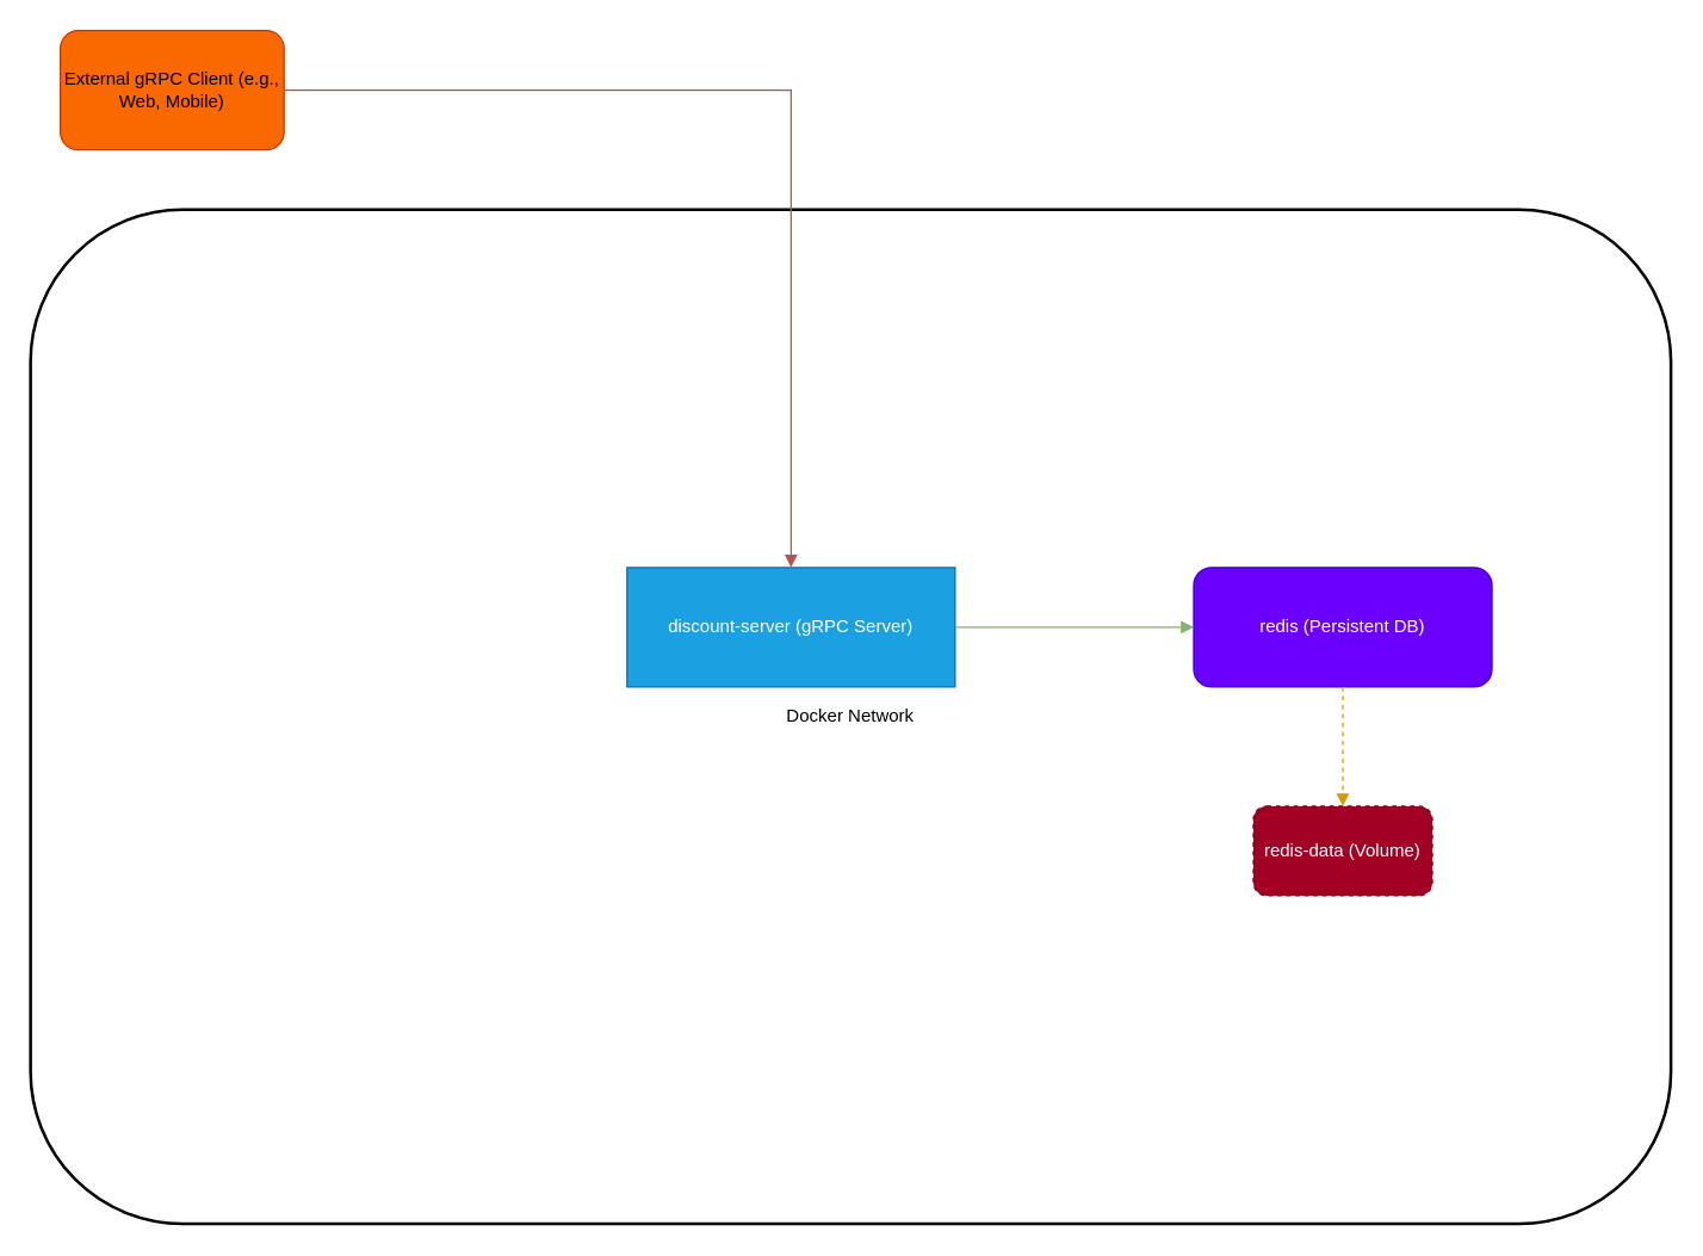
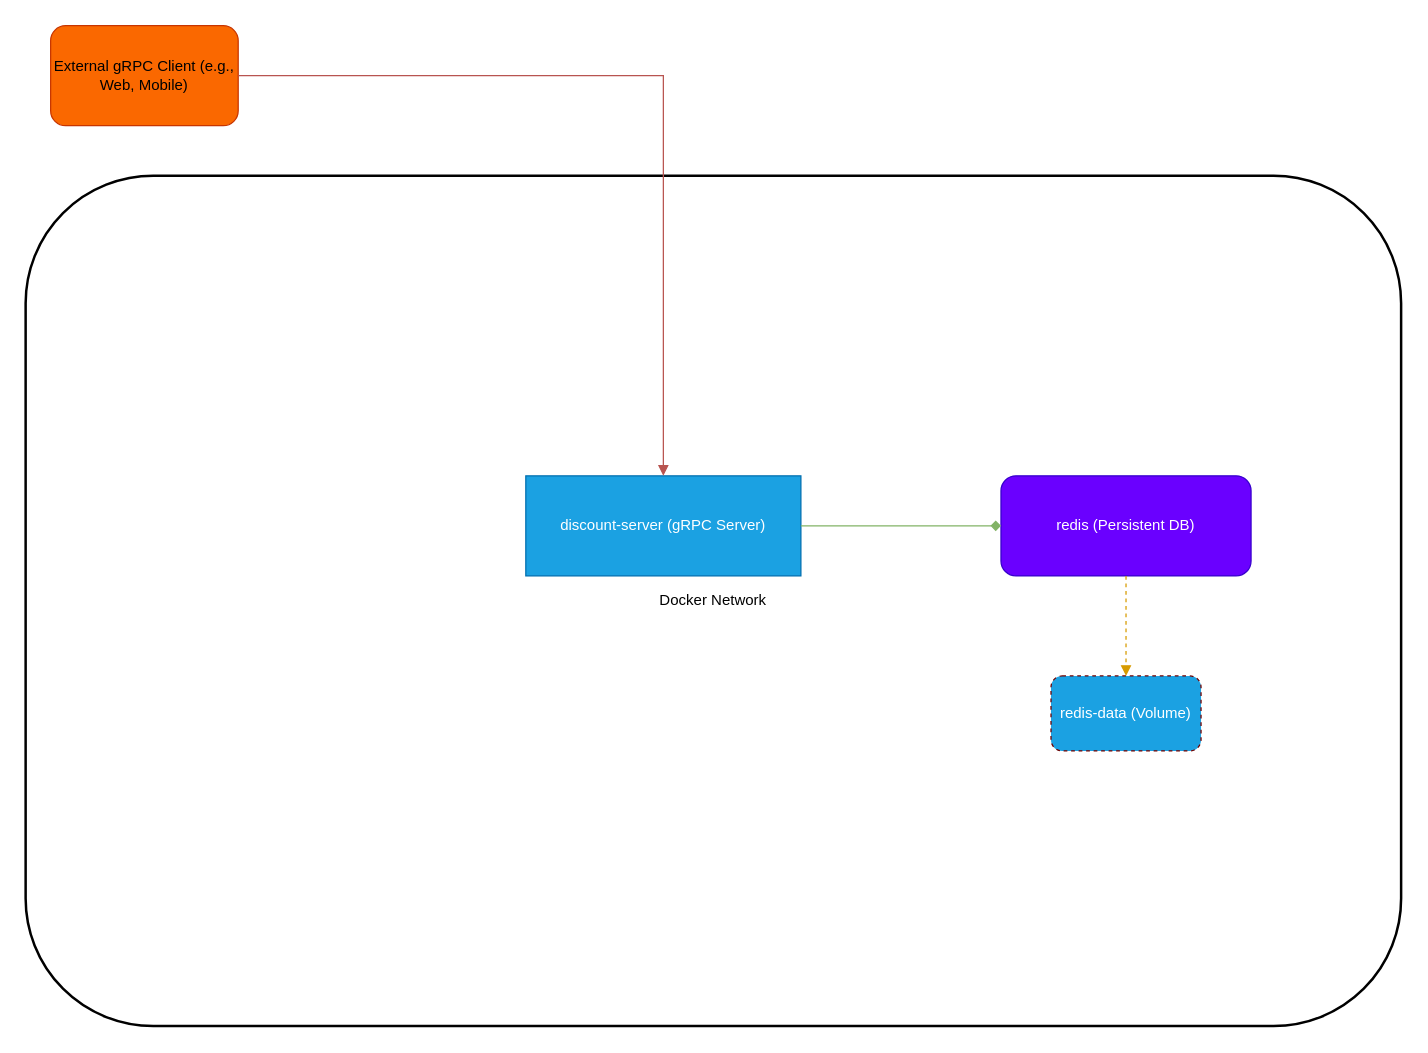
  <mxCell id="0" />
  <mxCell id="1" parent="0" />
  <mxCell id="2" value="External gRPC Client (e.g., Web, Mobile)" style="rounded=1;whiteSpace=wrap;html=1;fillColor=#fa6800;strokeColor=#C73500;fontColor=#000000;" parent="1" vertex="1"><mxGeometry x="40" y="20" width="150" height="80" as="geometry" /></mxCell>
  <mxCell id="3" value="Docker Network" style="rounded=1;whiteSpace=wrap;html=1;strokeWidth=2;" parent="1" vertex="1"><mxGeometry x="20" y="140" width="1100" height="680" as="geometry" /></mxCell>
  <mxCell id="4" value="discount-server (gRPC Server)" style="whiteSpace=wrap;html=1;fillColor=#1ba1e2;strokeColor=#006EAF;fontColor=#ffffff;rounded=0;" parent="3" vertex="1"><mxGeometry x="400" y="240" width="220" height="80" as="geometry" /></mxCell>
  <mxCell id="5" value="redis (Persistent DB)" style="rounded=1;whiteSpace=wrap;html=1;fillColor=#6a00ff;strokeColor=#3700CC;fontColor=#ffffff;" parent="3" vertex="1"><mxGeometry x="780" y="240" width="200" height="80" as="geometry" /></mxCell>
- <mxCell id="6" value="redis-data (Volume)" style="rounded=1;whiteSpace=wrap;html=1;fillColor=#a20025;strokeColor=#6F0000;dashed=1;fontColor=#ffffff;" parent="3" vertex="1"><mxGeometry x="820" y="400" width="120" height="60" as="geometry" /></mxCell>
- <mxCell id="7" style="edgeStyle=orthogonalEdgeStyle;rounded=0;html=1;strokeColor=#82B366;endArrow=block;" parent="3" source="4" target="5" edge="1"><mxGeometry relative="1" as="geometry" /></mxCell>
+ <mxCell id="6" value="redis-data (Volume)" style="rounded=1;whiteSpace=wrap;html=1;fillColor=#1ba1e2;strokeColor=#6F0000;dashed=1;fontColor=#ffffff;" parent="3" vertex="1"><mxGeometry x="820" y="400" width="120" height="60" as="geometry" /></mxCell>
+ <mxCell id="7" style="edgeStyle=orthogonalEdgeStyle;rounded=0;html=1;strokeColor=#82B366;endArrow=diamond;" parent="3" source="4" target="5" edge="1"><mxGeometry relative="1" as="geometry" /></mxCell>
  <mxCell id="8" style="edgeStyle=orthogonalEdgeStyle;rounded=0;html=1;dashed=1;strokeColor=#D79B00;endArrow=block;" parent="3" source="5" target="6" edge="1"><mxGeometry relative="1" as="geometry" /></mxCell>
  <mxCell id="9" style="edgeStyle=orthogonalEdgeStyle;rounded=0;html=1;strokeColor=#B85450;endArrow=block;" parent="1" source="2" target="4" edge="1"><mxGeometry relative="1" as="geometry" /></mxCell>
